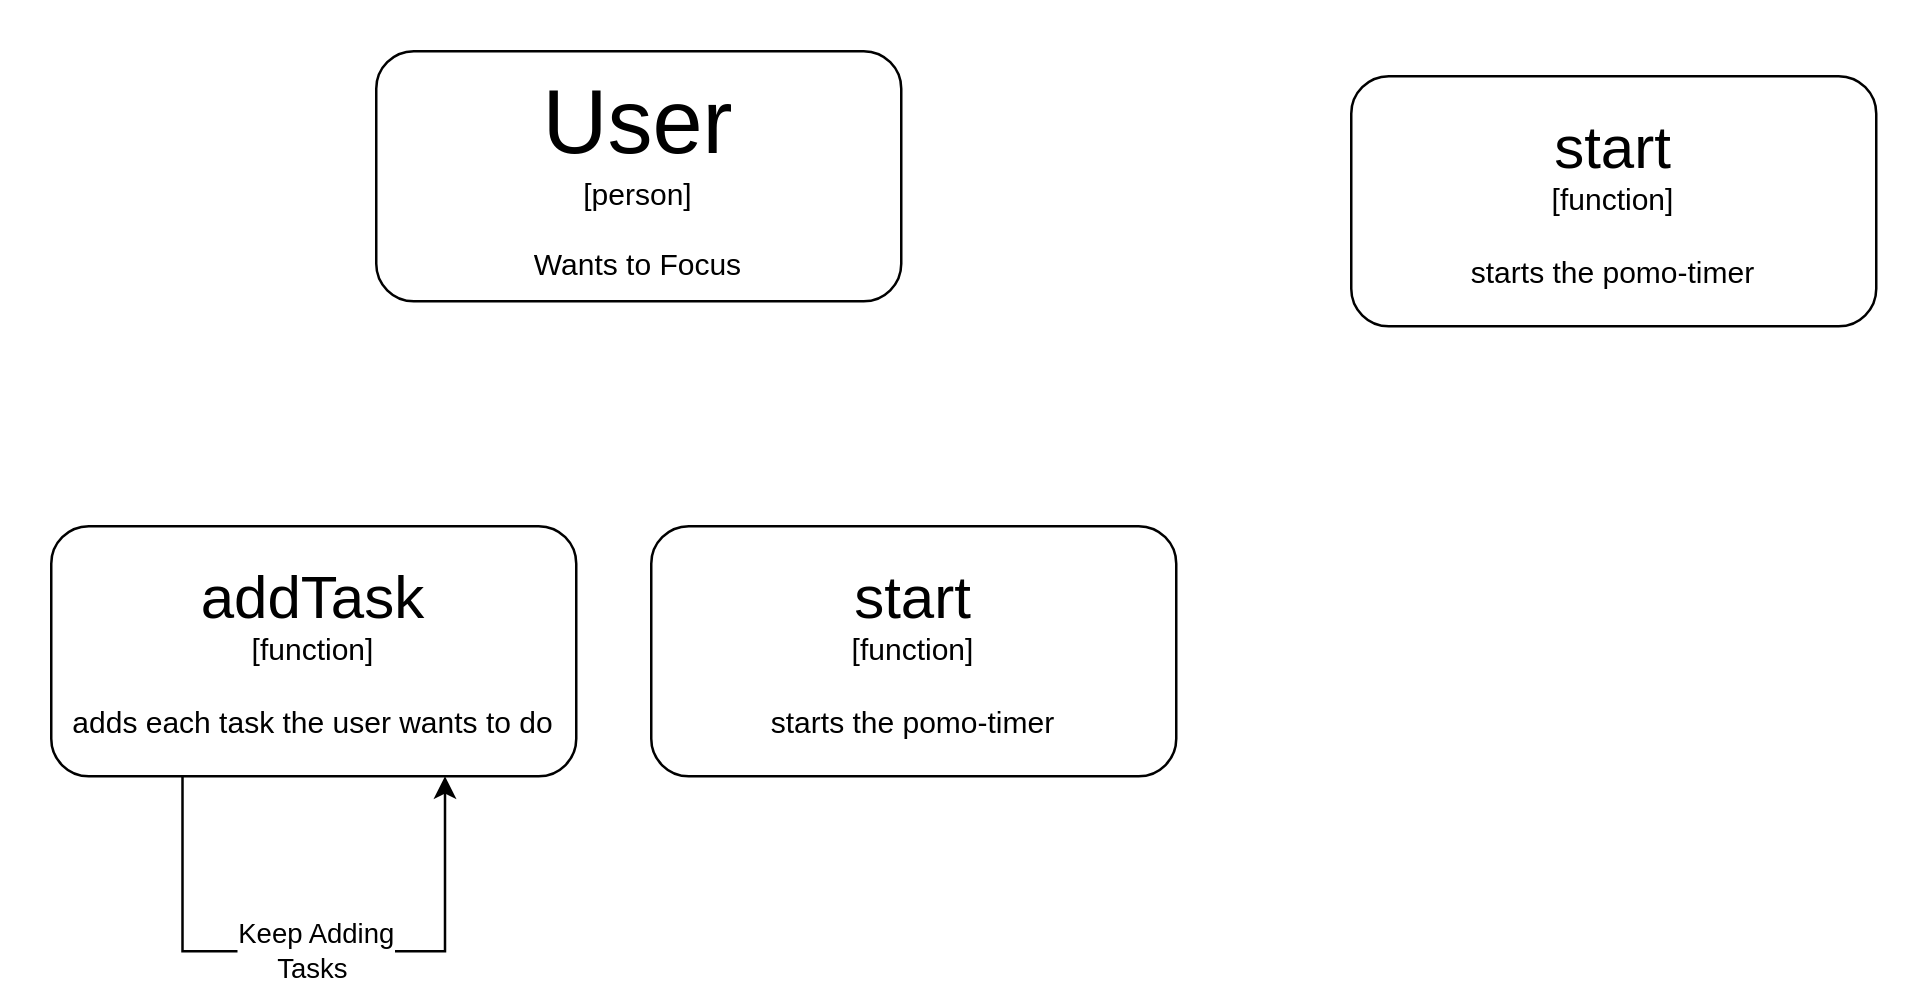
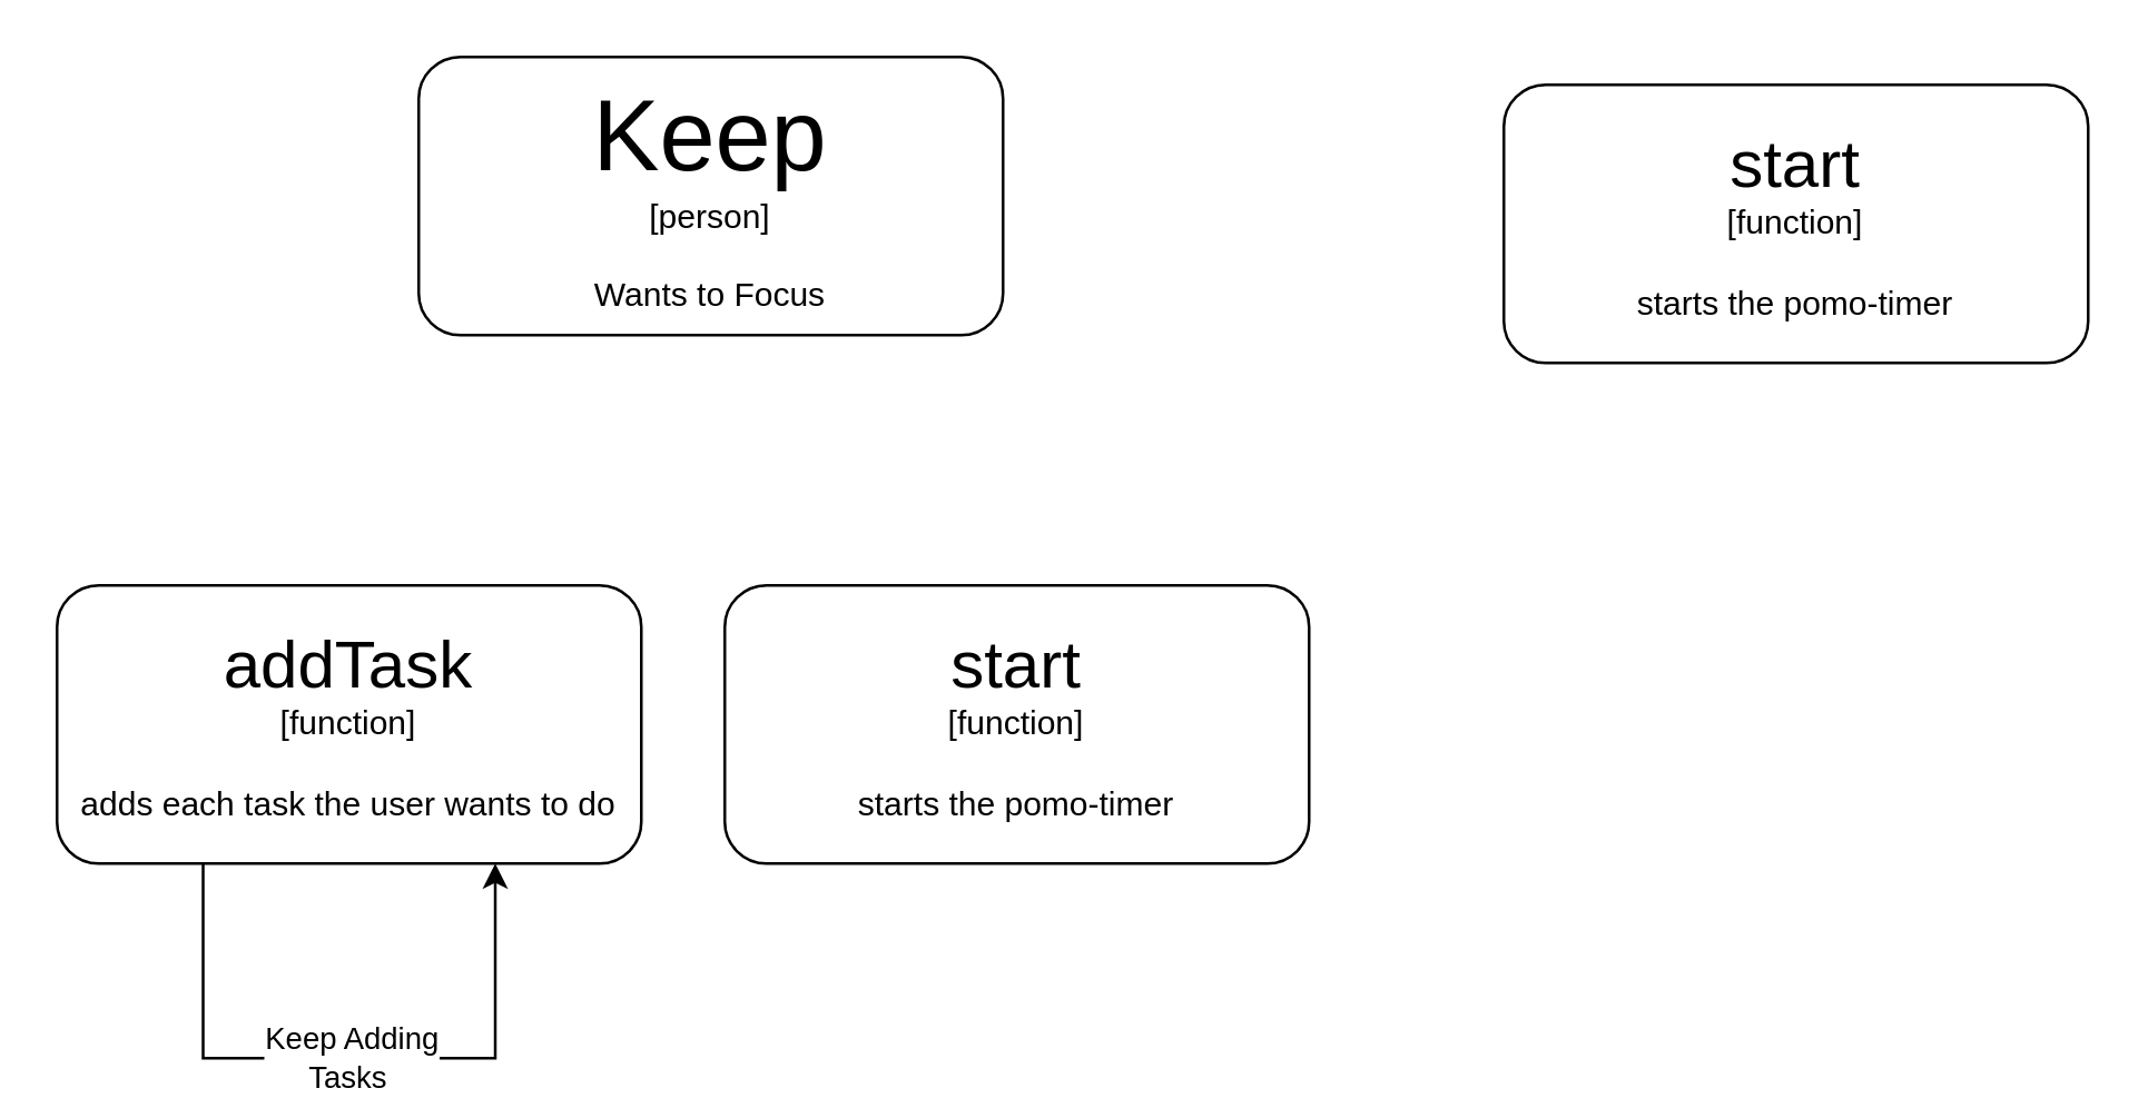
  <mxCell id="0" />
  <mxCell id="1" parent="0" />
- <mxCell id="2" value="&lt;font style=&quot;font-size: 36px&quot;&gt;User&lt;/font&gt;&lt;br&gt;[person]&lt;br&gt;&lt;br&gt;Wants to Focus" style="rounded=1;whiteSpace=wrap;html=1;" vertex="1" parent="1"><mxGeometry x="150" y="20" width="210" height="100" as="geometry" /></mxCell>
+ <mxCell id="2" value="&lt;font style=&quot;font-size: 36px&quot;&gt;Keep&lt;/font&gt;&lt;br&gt;[person]&lt;br&gt;&lt;br&gt;Wants to Focus" style="rounded=1;whiteSpace=wrap;html=1;" vertex="1" parent="1"><mxGeometry x="150" y="20" width="210" height="100" as="geometry" /></mxCell>
  <mxCell id="3" value="Keep Adding&lt;br&gt;Tasks&amp;nbsp;" style="edgeStyle=orthogonalEdgeStyle;rounded=0;orthogonalLoop=1;jettySize=auto;html=1;exitX=0.25;exitY=1;exitDx=0;exitDy=0;entryX=0.75;entryY=1;entryDx=0;entryDy=0;" edge="1" parent="1" source="4" target="4"><mxGeometry relative="1" as="geometry"><mxPoint x="180" y="330" as="targetPoint" /><Array as="points"><mxPoint x="73" y="380" /><mxPoint x="178" y="380" /></Array></mxGeometry></mxCell>
  <mxCell id="4" value="&lt;font style=&quot;font-size: 24px&quot;&gt;addTask&lt;/font&gt;&lt;br&gt;[function]&lt;br&gt;&lt;br&gt;adds each task the user wants to do" style="rounded=1;whiteSpace=wrap;html=1;" vertex="1" parent="1"><mxGeometry x="20" y="210" width="210" height="100" as="geometry" /></mxCell>
  <mxCell id="5" value="&lt;font style=&quot;font-size: 24px&quot;&gt;start&lt;/font&gt;&lt;br&gt;[function]&lt;br&gt;&lt;br&gt;starts the pomo-timer" style="rounded=1;whiteSpace=wrap;html=1;" vertex="1" parent="1"><mxGeometry x="260" y="210" width="210" height="100" as="geometry" /></mxCell>
  <mxCell id="6" value="&lt;font style=&quot;font-size: 24px&quot;&gt;start&lt;/font&gt;&lt;br&gt;[function]&lt;br&gt;&lt;br&gt;starts the pomo-timer" style="rounded=1;whiteSpace=wrap;html=1;" vertex="1" parent="1"><mxGeometry x="540" y="30" width="210" height="100" as="geometry" /></mxCell>
